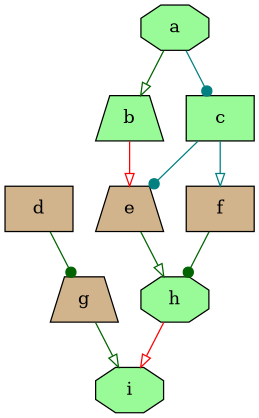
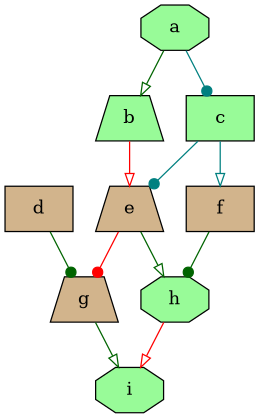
  digraph {
    node [Weight=2 fillcolor=palegreen shape=trapezium style=filled]
    edge [Weight=1 arrowhead=onormal color=darkgreen]
    b
    a [shape=octagon]
    c [shape=box]
    e [fillcolor=tan]
    f [fillcolor=tan shape=box]
    d [fillcolor=tan shape=box]
    g [fillcolor=tan]
    h [shape=octagon]
    i [shape=octagon]
    b -> e [color=red]
    a -> b
    a -> c [arrowhead=dot color=teal]
    c -> e [arrowhead=dot color=teal]
    c -> f [color=teal]
+   e -> g [arrowhead=dot color=red]
    e -> h
    f -> h [arrowhead=dot]
    d -> g [arrowhead=dot]
    g -> i
    h -> i [color=red]
  }
